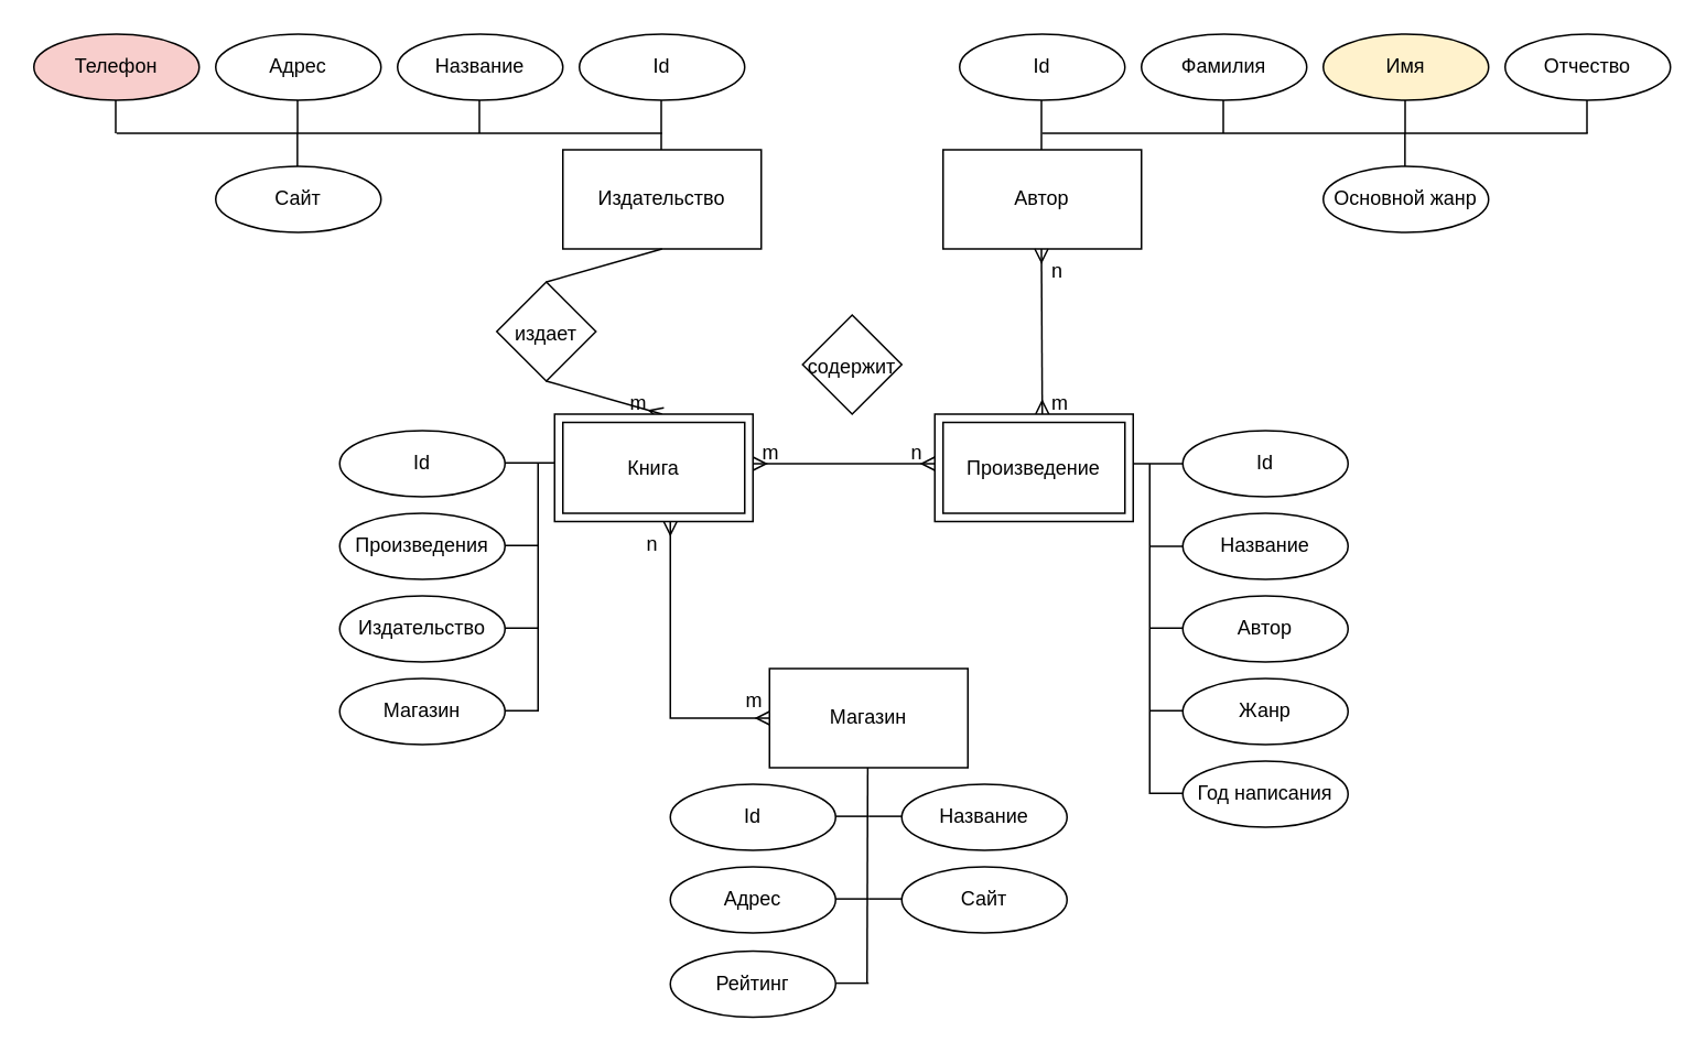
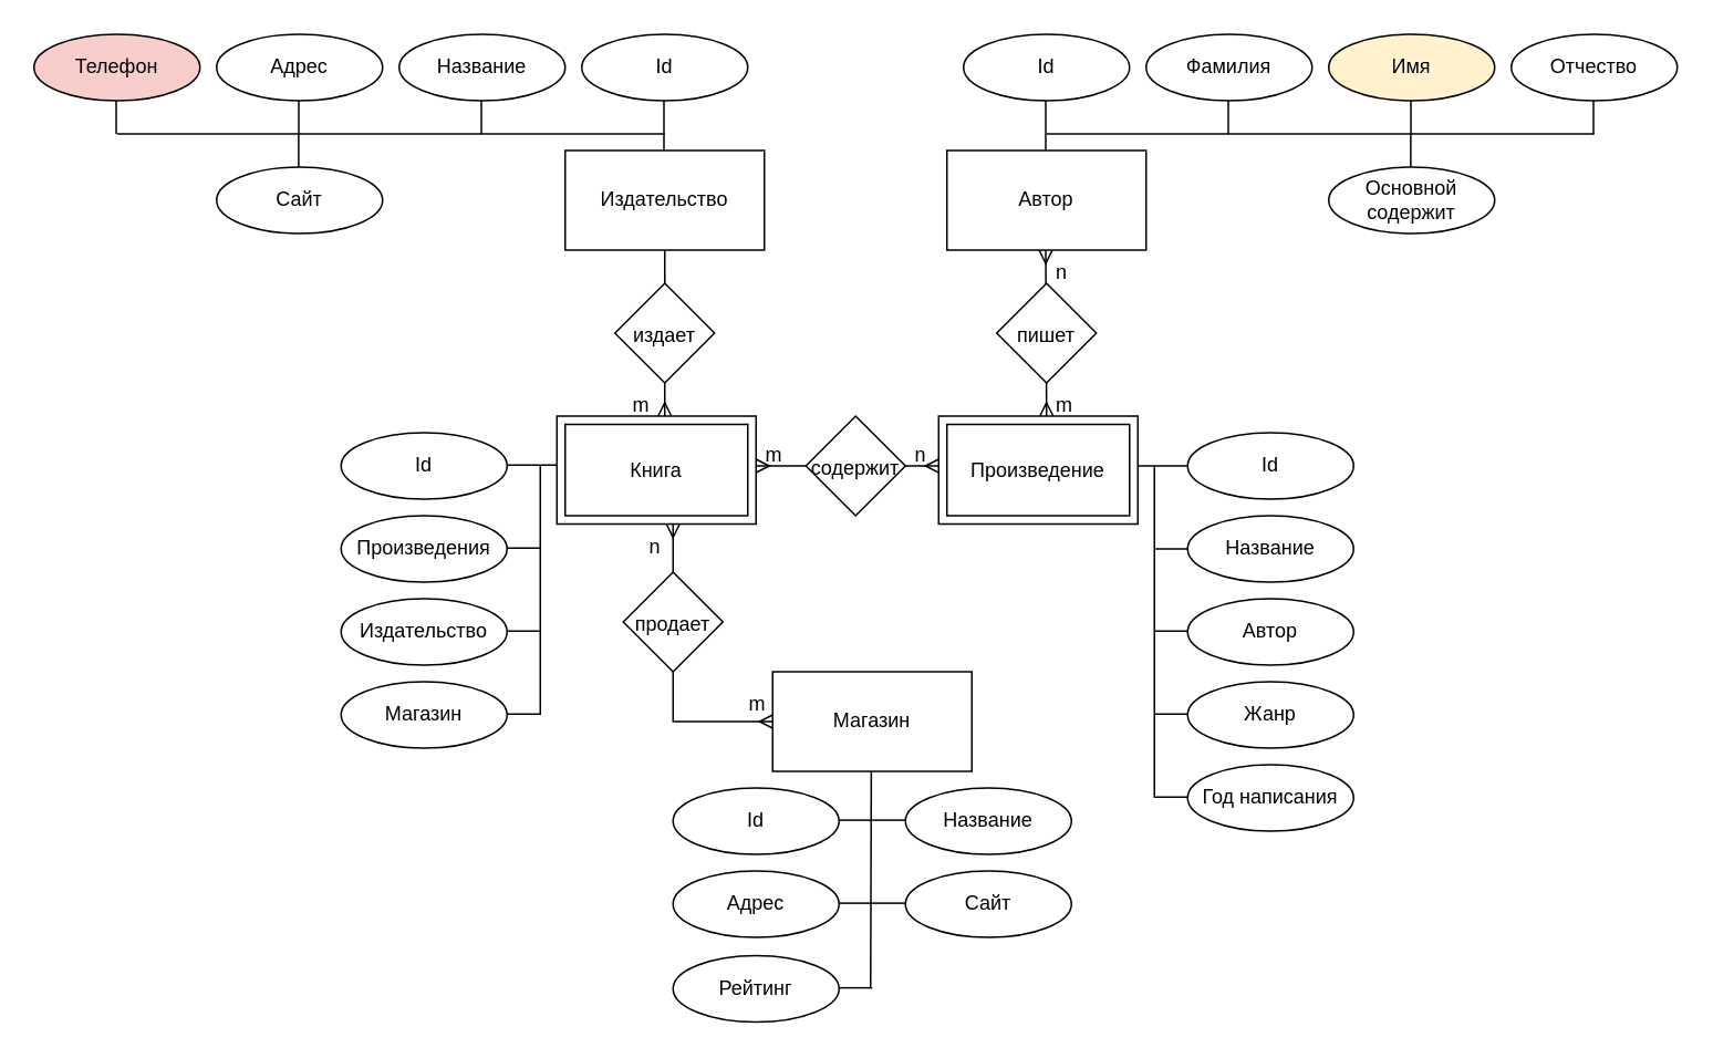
  <mxCell id="0" />
  <mxCell id="1" parent="0" />
  <mxCell id="2" value="Id" style="ellipse;whiteSpace=wrap;html=1;align=center;rounded=0;" parent="1" vertex="1"><mxGeometry x="715" y="260" width="100" height="40" as="geometry" /></mxCell>
  <mxCell id="3" value="Название" style="ellipse;whiteSpace=wrap;html=1;align=center;rounded=0;" parent="1" vertex="1"><mxGeometry x="715" y="310" width="100" height="40" as="geometry" /></mxCell>
  <mxCell id="4" value="Автор" style="ellipse;whiteSpace=wrap;html=1;align=center;rounded=0;" parent="1" vertex="1"><mxGeometry x="715" y="360" width="100" height="40" as="geometry" /></mxCell>
  <mxCell id="5" value="Жанр" style="ellipse;whiteSpace=wrap;html=1;align=center;rounded=0;" parent="1" vertex="1"><mxGeometry x="715" y="410" width="100" height="40" as="geometry" /></mxCell>
  <mxCell id="6" value="Год написания" style="ellipse;whiteSpace=wrap;html=1;align=center;rounded=0;" parent="1" vertex="1"><mxGeometry x="715" y="460" width="100" height="40" as="geometry" /></mxCell>
  <mxCell id="7" value="" style="endArrow=none;html=1;rounded=0;exitX=1;exitY=0.5;exitDx=0;exitDy=0;entryX=0;entryY=0.5;entryDx=0;entryDy=0;" parent="1" target="2" edge="1"><mxGeometry width="50" height="50" relative="1" as="geometry"><mxPoint x="685" y="280" as="sourcePoint" /><mxPoint x="755" y="270" as="targetPoint" /></mxGeometry></mxCell>
  <mxCell id="8" value="" style="endArrow=none;html=1;rounded=0;" parent="1" edge="1"><mxGeometry width="50" height="50" relative="1" as="geometry"><mxPoint x="695" y="280" as="sourcePoint" /><mxPoint x="695" y="480" as="targetPoint" /></mxGeometry></mxCell>
  <mxCell id="9" value="" style="endArrow=none;html=1;rounded=0;entryX=0;entryY=0.5;entryDx=0;entryDy=0;" parent="1" target="3" edge="1"><mxGeometry width="50" height="50" relative="1" as="geometry"><mxPoint x="695" y="330" as="sourcePoint" /><mxPoint x="755" y="270" as="targetPoint" /></mxGeometry></mxCell>
  <mxCell id="10" value="" style="endArrow=none;html=1;rounded=0;entryX=0;entryY=0.5;entryDx=0;entryDy=0;" parent="1" edge="1"><mxGeometry width="50" height="50" relative="1" as="geometry"><mxPoint x="695" y="379.5" as="sourcePoint" /><mxPoint x="715" y="379.5" as="targetPoint" /></mxGeometry></mxCell>
  <mxCell id="11" value="" style="endArrow=none;html=1;rounded=0;entryX=0;entryY=0.5;entryDx=0;entryDy=0;" parent="1" edge="1"><mxGeometry width="50" height="50" relative="1" as="geometry"><mxPoint x="695" y="429.5" as="sourcePoint" /><mxPoint x="715" y="429.5" as="targetPoint" /></mxGeometry></mxCell>
  <mxCell id="12" value="" style="endArrow=none;html=1;rounded=0;entryX=0;entryY=0.5;entryDx=0;entryDy=0;" parent="1" edge="1"><mxGeometry width="50" height="50" relative="1" as="geometry"><mxPoint x="695" y="479.5" as="sourcePoint" /><mxPoint x="715" y="479.5" as="targetPoint" /></mxGeometry></mxCell>
  <mxCell id="13" value="Id" style="ellipse;whiteSpace=wrap;html=1;align=center;rounded=0;" parent="1" vertex="1"><mxGeometry y="260" width="100" height="40" as="geometry" x="205" /></mxCell>
  <mxCell id="14" value="Произведения" style="ellipse;whiteSpace=wrap;html=1;align=center;rounded=0;" parent="1" vertex="1"><mxGeometry y="310" width="100" height="40" as="geometry" x="205" /></mxCell>
  <mxCell id="15" value="Издательство" style="ellipse;whiteSpace=wrap;html=1;align=center;rounded=0;" parent="1" vertex="1"><mxGeometry y="360" width="100" height="40" as="geometry" x="205" /></mxCell>
  <mxCell id="16" value="Магазин" style="ellipse;whiteSpace=wrap;html=1;align=center;rounded=0;" parent="1" vertex="1"><mxGeometry y="410" width="100" height="40" as="geometry" x="205" /></mxCell>
  <mxCell id="17" value="" style="endArrow=none;html=1;rounded=0;" parent="1" edge="1"><mxGeometry width="50" height="50" relative="1" as="geometry"><mxPoint x="325" y="279.75" as="sourcePoint" /><mxPoint x="325" y="430" as="targetPoint" /></mxGeometry></mxCell>
  <mxCell id="18" value="" style="endArrow=none;html=1;rounded=0;entryX=0;entryY=0.5;entryDx=0;entryDy=0;" parent="1" edge="1"><mxGeometry width="50" height="50" relative="1" as="geometry"><mxPoint x="305" y="329.5" as="sourcePoint" /><mxPoint x="325" y="329.5" as="targetPoint" /></mxGeometry></mxCell>
  <mxCell id="19" value="" style="endArrow=none;html=1;rounded=0;entryX=0;entryY=0.5;entryDx=0;entryDy=0;" parent="1" edge="1"><mxGeometry width="50" height="50" relative="1" as="geometry"><mxPoint x="305" y="379.5" as="sourcePoint" /><mxPoint x="325" y="379.5" as="targetPoint" /></mxGeometry></mxCell>
  <mxCell id="20" value="" style="endArrow=none;html=1;rounded=0;entryX=0;entryY=0.5;entryDx=0;entryDy=0;" parent="1" edge="1"><mxGeometry width="50" height="50" relative="1" as="geometry"><mxPoint x="305" y="429.5" as="sourcePoint" /><mxPoint x="325" y="429.5" as="targetPoint" /></mxGeometry></mxCell>
  <mxCell id="21" value="" style="endArrow=none;html=1;rounded=0;exitX=1;exitY=0.5;exitDx=0;exitDy=0;entryX=0;entryY=0.5;entryDx=0;entryDy=0;" parent="1" edge="1"><mxGeometry width="50" height="50" relative="1" as="geometry"><mxPoint x="305" y="279.5" as="sourcePoint" /><mxPoint x="335" y="279.5" as="targetPoint" /></mxGeometry></mxCell>
  <mxCell id="22" value="" style="edgeStyle=entityRelationEdgeStyle;fontSize=12;html=1;endArrow=ERmany;startArrow=ERmany;rounded=0;exitX=1;exitY=0.5;exitDx=0;exitDy=0;" parent="1" edge="1"><mxGeometry width="100" height="100" relative="1" as="geometry"><mxPoint x="455" y="280" as="sourcePoint" /><mxPoint x="565" y="280" as="targetPoint" /></mxGeometry></mxCell>
  <mxCell id="23" value="m" style="text;strokeColor=none;fillColor=none;spacingLeft=4;spacingRight=4;overflow=hidden;rotatable=0;points=[[0,0.5],[1,0.5]];portConstraint=eastwest;fontSize=12;rounded=0;" parent="1" vertex="1"><mxGeometry x="455" y="260" width="20" height="20" as="geometry" /></mxCell>
  <mxCell id="24" value="n" style="text;strokeColor=none;fillColor=none;spacingLeft=4;spacingRight=4;overflow=hidden;rotatable=0;points=[[0,0.5],[1,0.5]];portConstraint=eastwest;fontSize=12;rounded=0;" parent="1" vertex="1"><mxGeometry x="545" y="260" width="20" height="20" as="geometry" /></mxCell>
  <mxCell id="25" value="Автор" style="whiteSpace=wrap;html=1;align=center;rounded=0;" parent="1" vertex="1"><mxGeometry x="570" y="90" width="120" height="60" as="geometry" /></mxCell>
  <mxCell id="26" value="Id" style="ellipse;whiteSpace=wrap;html=1;align=center;rounded=0;" parent="1" vertex="1"><mxGeometry x="580" y="20" width="100" height="40" as="geometry" /></mxCell>
  <mxCell id="27" value="Фамилия" style="ellipse;whiteSpace=wrap;html=1;align=center;rounded=0;" parent="1" vertex="1"><mxGeometry x="690" y="20" width="100" height="40" as="geometry" /></mxCell>
  <mxCell id="28" value="Имя" style="ellipse;whiteSpace=wrap;html=1;align=center;rounded=0;fillColor=#fff2cc;" parent="1" vertex="1"><mxGeometry x="800" y="20" width="100" height="40" as="geometry" /></mxCell>
  <mxCell id="29" value="Отчество" style="ellipse;whiteSpace=wrap;html=1;align=center;rounded=0;" parent="1" vertex="1"><mxGeometry x="910" y="20" width="100" height="40" as="geometry" /></mxCell>
- <mxCell id="30" value="Основной жанр" style="ellipse;whiteSpace=wrap;html=1;align=center;rounded=0;" parent="1" vertex="1"><mxGeometry x="800" y="100" width="100" height="40" as="geometry" /></mxCell>
+ <mxCell id="30" value="Основной содержит" style="ellipse;whiteSpace=wrap;html=1;align=center;rounded=0;" parent="1" vertex="1"><mxGeometry x="800" y="100" width="100" height="40" as="geometry" /></mxCell>
  <mxCell id="31" value="" style="endArrow=none;html=1;rounded=0;" parent="1" edge="1"><mxGeometry width="50" height="50" relative="1" as="geometry"><mxPoint x="849.5" y="80" as="sourcePoint" /><mxPoint x="849.5" y="60" as="targetPoint" /></mxGeometry></mxCell>
  <mxCell id="32" value="" style="fontSize=12;html=1;endArrow=ERmany;startArrow=ERmany;rounded=0;" parent="1" edge="1"><mxGeometry width="100" height="100" relative="1" as="geometry"><mxPoint x="630" y="250" as="sourcePoint" /><mxPoint x="629.5" y="150" as="targetPoint" /><Array as="points" /></mxGeometry></mxCell>
  <mxCell id="33" value="" style="endArrow=none;html=1;rounded=0;exitX=1;exitY=0.5;exitDx=0;exitDy=0;" parent="1" edge="1"><mxGeometry width="50" height="50" relative="1" as="geometry"><mxPoint x="629.5" y="90" as="sourcePoint" /><mxPoint x="629.5" y="60" as="targetPoint" /></mxGeometry></mxCell>
  <mxCell id="34" value="" style="endArrow=none;html=1;rounded=0;" parent="1" edge="1"><mxGeometry width="50" height="50" relative="1" as="geometry"><mxPoint x="630" y="80" as="sourcePoint" /><mxPoint x="960" y="80" as="targetPoint" /></mxGeometry></mxCell>
  <mxCell id="35" value="" style="endArrow=none;html=1;rounded=0;" parent="1" edge="1"><mxGeometry width="50" height="50" relative="1" as="geometry"><mxPoint x="739.5" y="80" as="sourcePoint" /><mxPoint x="739.5" y="60" as="targetPoint" /></mxGeometry></mxCell>
  <mxCell id="36" value="" style="endArrow=none;html=1;rounded=0;" parent="1" edge="1"><mxGeometry width="50" height="50" relative="1" as="geometry"><mxPoint x="959.5" y="80" as="sourcePoint" /><mxPoint x="959.5" y="60" as="targetPoint" /></mxGeometry></mxCell>
  <mxCell id="37" value="" style="endArrow=none;html=1;rounded=0;" parent="1" edge="1"><mxGeometry width="50" height="50" relative="1" as="geometry"><mxPoint x="849.41" y="100" as="sourcePoint" /><mxPoint x="849.41" y="80" as="targetPoint" /></mxGeometry></mxCell>
  <mxCell id="38" value="n" style="text;strokeColor=none;fillColor=none;spacingLeft=4;spacingRight=4;overflow=hidden;rotatable=0;points=[[0,0.5],[1,0.5]];portConstraint=eastwest;fontSize=12;rounded=0;" parent="1" vertex="1"><mxGeometry x="630" y="150" width="20" height="20" as="geometry" /></mxCell>
  <mxCell id="39" value="m" style="text;strokeColor=none;fillColor=none;spacingLeft=4;spacingRight=4;overflow=hidden;rotatable=0;points=[[0,0.5],[1,0.5]];portConstraint=eastwest;fontSize=12;rounded=0;" parent="1" vertex="1"><mxGeometry x="630" y="230" width="20" height="20" as="geometry" /></mxCell>
  <mxCell id="40" value="Издательство" style="whiteSpace=wrap;html=1;align=center;rounded=0;" parent="1" vertex="1"><mxGeometry x="340" y="90" width="120" height="60" as="geometry" /></mxCell>
  <mxCell id="41" value="Id" style="ellipse;whiteSpace=wrap;html=1;align=center;rounded=0;" parent="1" vertex="1"><mxGeometry x="350" y="20" width="100" height="40" as="geometry" /></mxCell>
  <mxCell id="42" value="Телефон" style="ellipse;whiteSpace=wrap;html=1;align=center;rounded=0;fillColor=#f8cecc;" parent="1" vertex="1"><mxGeometry x="20" y="20" width="100" height="40" as="geometry" /></mxCell>
  <mxCell id="43" value="Адрес" style="ellipse;whiteSpace=wrap;html=1;align=center;rounded=0;" parent="1" vertex="1"><mxGeometry x="130" y="20" width="100" height="40" as="geometry" /></mxCell>
  <mxCell id="44" value="Название" style="ellipse;whiteSpace=wrap;html=1;align=center;rounded=0;" parent="1" vertex="1"><mxGeometry x="240" y="20" width="100" height="40" as="geometry" /></mxCell>
  <mxCell id="45" value="Сайт" style="ellipse;whiteSpace=wrap;html=1;align=center;rounded=0;" parent="1" vertex="1"><mxGeometry x="130" y="100" width="100" height="40" as="geometry" /></mxCell>
  <mxCell id="46" value="" style="endArrow=none;html=1;rounded=0;" parent="1" edge="1"><mxGeometry width="50" height="50" relative="1" as="geometry"><mxPoint x="179.5" y="80" as="sourcePoint" /><mxPoint x="179.5" y="60" as="targetPoint" /></mxGeometry></mxCell>
  <mxCell id="47" value="" style="endArrow=none;html=1;rounded=0;exitX=1;exitY=0.5;exitDx=0;exitDy=0;" parent="1" edge="1"><mxGeometry width="50" height="50" relative="1" as="geometry"><mxPoint x="399.5" y="90" as="sourcePoint" /><mxPoint x="399.5" y="60" as="targetPoint" /></mxGeometry></mxCell>
  <mxCell id="48" value="" style="endArrow=none;html=1;rounded=0;" parent="1" edge="1"><mxGeometry width="50" height="50" relative="1" as="geometry"><mxPoint x="70" y="80" as="sourcePoint" /><mxPoint x="400" y="80" as="targetPoint" /></mxGeometry></mxCell>
  <mxCell id="49" value="" style="endArrow=none;html=1;rounded=0;" parent="1" edge="1"><mxGeometry width="50" height="50" relative="1" as="geometry"><mxPoint x="69.5" y="80" as="sourcePoint" /><mxPoint x="69.5" y="60" as="targetPoint" /></mxGeometry></mxCell>
  <mxCell id="50" value="" style="endArrow=none;html=1;rounded=0;" parent="1" edge="1"><mxGeometry width="50" height="50" relative="1" as="geometry"><mxPoint x="289.5" y="80" as="sourcePoint" /><mxPoint x="289.5" y="60" as="targetPoint" /></mxGeometry></mxCell>
  <mxCell id="51" value="" style="endArrow=none;html=1;rounded=0;" parent="1" edge="1"><mxGeometry width="50" height="50" relative="1" as="geometry"><mxPoint x="179.41" y="100" as="sourcePoint" /><mxPoint x="179.41" y="80" as="targetPoint" /></mxGeometry></mxCell>
  <mxCell id="52" value="m" style="text;strokeColor=none;fillColor=none;spacingLeft=4;spacingRight=4;overflow=hidden;rotatable=0;points=[[0,0.5],[1,0.5]];portConstraint=eastwest;fontSize=12;rounded=0;" parent="1" vertex="1"><mxGeometry x="375" y="230" width="20" height="20" as="geometry" /></mxCell>
  <mxCell id="53" value="" style="fontSize=12;html=1;endArrow=ERmany;rounded=0;exitX=0.5;exitY=1;exitDx=0;exitDy=0;startArrow=none;" parent="1" source="68" edge="1"><mxGeometry width="100" height="100" relative="1" as="geometry"><mxPoint x="310" y="150" as="sourcePoint" /><mxPoint x="400" y="250" as="targetPoint" /></mxGeometry></mxCell>
  <mxCell id="54" value="Магазин" style="whiteSpace=wrap;html=1;align=center;rounded=0;" parent="1" vertex="1"><mxGeometry x="465" y="404" width="120" height="60" as="geometry" /></mxCell>
  <mxCell id="55" value="Id" style="ellipse;whiteSpace=wrap;html=1;align=center;rounded=0;" parent="1" vertex="1"><mxGeometry x="405" y="474" width="100" height="40" as="geometry" /></mxCell>
  <mxCell id="56" value="Название" style="ellipse;whiteSpace=wrap;html=1;align=center;rounded=0;" parent="1" vertex="1"><mxGeometry x="545" y="474" width="100" height="40" as="geometry" /></mxCell>
  <mxCell id="57" value="Адрес" style="ellipse;whiteSpace=wrap;html=1;align=center;rounded=0;" parent="1" vertex="1"><mxGeometry x="405" y="524" width="100" height="40" as="geometry" /></mxCell>
  <mxCell id="58" value="Рейтинг" style="ellipse;whiteSpace=wrap;html=1;align=center;rounded=0;" parent="1" vertex="1"><mxGeometry x="405" y="575" width="100" height="40" as="geometry" /></mxCell>
  <mxCell id="59" value="Сайт" style="ellipse;whiteSpace=wrap;html=1;align=center;rounded=0;" parent="1" vertex="1"><mxGeometry x="545" y="524" width="100" height="40" as="geometry" /></mxCell>
  <mxCell id="60" value="" style="endArrow=none;html=1;rounded=0;" parent="1" edge="1"><mxGeometry width="50" height="50" relative="1" as="geometry"><mxPoint x="524.41" y="464" as="sourcePoint" /><mxPoint x="524" y="594" as="targetPoint" /></mxGeometry></mxCell>
  <mxCell id="61" value="" style="endArrow=none;html=1;rounded=0;entryX=0;entryY=0.5;entryDx=0;entryDy=0;" parent="1" edge="1"><mxGeometry width="50" height="50" relative="1" as="geometry"><mxPoint x="525" y="493.41" as="sourcePoint" /><mxPoint x="545" y="493.41" as="targetPoint" /></mxGeometry></mxCell>
  <mxCell id="62" value="" style="endArrow=none;html=1;rounded=0;entryX=0;entryY=0.5;entryDx=0;entryDy=0;" parent="1" edge="1"><mxGeometry width="50" height="50" relative="1" as="geometry"><mxPoint x="505" y="493.41" as="sourcePoint" /><mxPoint x="525" y="493.41" as="targetPoint" /></mxGeometry></mxCell>
  <mxCell id="63" value="" style="endArrow=none;html=1;rounded=0;entryX=0;entryY=0.5;entryDx=0;entryDy=0;" parent="1" edge="1"><mxGeometry width="50" height="50" relative="1" as="geometry"><mxPoint x="505" y="543.41" as="sourcePoint" /><mxPoint x="525" y="543.41" as="targetPoint" /></mxGeometry></mxCell>
  <mxCell id="64" value="" style="endArrow=none;html=1;rounded=0;entryX=0;entryY=0.5;entryDx=0;entryDy=0;" parent="1" edge="1"><mxGeometry width="50" height="50" relative="1" as="geometry"><mxPoint x="505" y="594.41" as="sourcePoint" /><mxPoint x="525" y="594.41" as="targetPoint" /></mxGeometry></mxCell>
  <mxCell id="65" value="" style="endArrow=none;html=1;rounded=0;entryX=0;entryY=0.5;entryDx=0;entryDy=0;" parent="1" edge="1"><mxGeometry width="50" height="50" relative="1" as="geometry"><mxPoint x="525" y="543.41" as="sourcePoint" /><mxPoint x="545" y="543.41" as="targetPoint" /></mxGeometry></mxCell>
  <mxCell id="66" value="n" style="text;strokeColor=none;fillColor=none;spacingLeft=4;spacingRight=4;overflow=hidden;rotatable=0;points=[[0,0.5],[1,0.5]];portConstraint=eastwest;fontSize=12;rounded=0;" parent="1" vertex="1"><mxGeometry x="385" y="315" width="20" height="20" as="geometry" /></mxCell>
  <mxCell id="67" value="m" style="text;strokeColor=none;fillColor=none;spacingLeft=4;spacingRight=4;overflow=hidden;rotatable=0;points=[[0,0.5],[1,0.5]];portConstraint=eastwest;fontSize=12;rounded=0;" parent="1" vertex="1"><mxGeometry x="445" y="410" width="20" height="20" as="geometry" /></mxCell>
- <mxCell id="68" value="&lt;font style=&quot;font-size: 12px;&quot;&gt;издает&lt;/font&gt;" style="rhombus;whiteSpace=wrap;html=1;fontSize=16;" parent="1" vertex="1"><mxGeometry x="300" y="170" width="60" height="60" as="geometry" /></mxCell>
+ <mxCell id="68" value="&lt;font style=&quot;font-size: 12px;&quot;&gt;издает&lt;/font&gt;" style="rhombus;whiteSpace=wrap;html=1;fontSize=16;" parent="1" vertex="1"><mxGeometry x="370" y="170" width="60" height="60" as="geometry" /></mxCell>
  <mxCell id="69" value="" style="fontSize=12;html=1;endArrow=none;rounded=0;entryX=0.5;entryY=0;entryDx=0;entryDy=0;exitX=0.5;exitY=1;exitDx=0;exitDy=0;" parent="1" source="40" target="68" edge="1"><mxGeometry width="100" height="100" relative="1" as="geometry"><mxPoint x="400" y="150" as="sourcePoint" /><mxPoint x="400" y="220" as="targetPoint" /></mxGeometry></mxCell>
- <mxCell id="70" value="&lt;font style=&quot;font-size: 12px;&quot;&gt;содержит&lt;/font&gt;" style="rhombus;whiteSpace=wrap;html=1;fontSize=16;" parent="1" vertex="1"><mxGeometry x="485" y="190" width="60" height="60" as="geometry" /></mxCell>
+ <mxCell id="70" value="&lt;font style=&quot;font-size: 12px;&quot;&gt;содержит&lt;/font&gt;" style="rhombus;whiteSpace=wrap;html=1;fontSize=16;" parent="1" vertex="1"><mxGeometry x="485" y="250" width="60" height="60" as="geometry" /></mxCell>
+ <mxCell id="71" value="&lt;font style=&quot;font-size: 12px;&quot;&gt;пишет&lt;/font&gt;" style="rhombus;whiteSpace=wrap;html=1;fontSize=16;" parent="1" vertex="1"><mxGeometry x="600" y="170" width="60" height="60" as="geometry" /></mxCell>
  <mxCell id="72" value="Книга" style="shape=ext;margin=3;double=1;whiteSpace=wrap;html=1;align=center;" parent="1" vertex="1"><mxGeometry x="335" y="250" width="120" height="65" as="geometry" /></mxCell>
  <mxCell id="73" value="" style="edgeStyle=orthogonalEdgeStyle;fontSize=12;html=1;endArrow=ERmany;startArrow=ERmany;rounded=0;" parent="1" source="72" target="54" edge="1"><mxGeometry width="100" height="100" relative="1" as="geometry"><mxPoint x="475" y="320" as="sourcePoint" /><mxPoint x="575" y="220" as="targetPoint" /><Array as="points"><mxPoint x="405" y="434" /></Array></mxGeometry></mxCell>
+ <mxCell id="74" value="&lt;font style=&quot;font-size: 12px;&quot;&gt;продает&lt;/font&gt;" style="rhombus;whiteSpace=wrap;html=1;fontSize=16;" parent="1" vertex="1"><mxGeometry x="375" y="344" width="60" height="60" as="geometry" /></mxCell>
  <mxCell id="75" value="Произведение" style="shape=ext;margin=3;double=1;whiteSpace=wrap;html=1;align=center;" vertex="1" parent="1"><mxGeometry x="565" y="250" width="120" height="65" as="geometry" /></mxCell>
